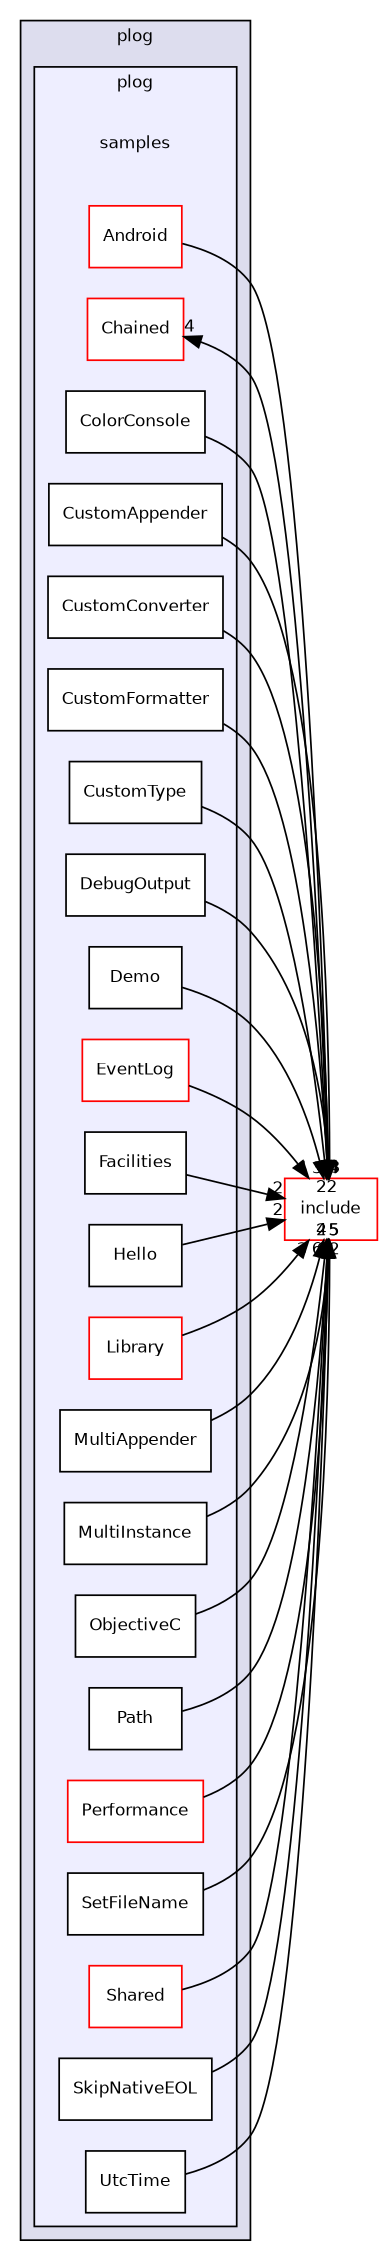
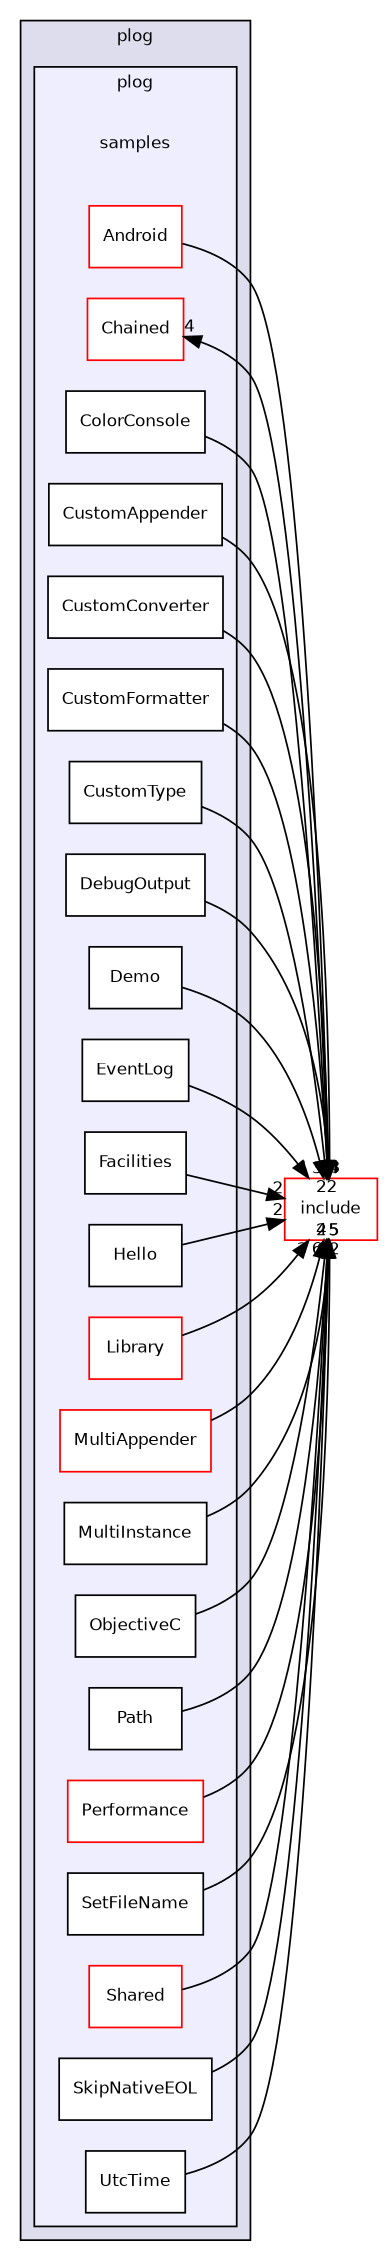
  digraph {
    compound=true
    rankdir=LR
    node [fontname=Helvetica fontsize=10 shape=box color=black fillcolor=white style=filled]
    edge [headlabel=4 labeldistance=1.5 labelfontname=Helvetica labelfontsize=10]
    n1 [label=samples shape=plaintext color="" fillcolor="" style=""]
    n2 [color=red label=Android]
    n3 [color=red label=Chained]
    n4 [label=ColorConsole]
    n5 [label=CustomAppender]
    n6 [label=CustomConverter]
    n7 [label=CustomFormatter]
    n8 [label=CustomType]
    n9 [label=DebugOutput]
    n10 [label=Demo]
-   n11 [color=red label=EventLog]
+   n11 [label=EventLog]
    n12 [label=Facilities]
    n13 [label=Hello]
    n14 [color=red label=Library]
-   n15 [label=MultiAppender]
+   n15 [color=red label=MultiAppender]
    n16 [label=MultiInstance]
    n17 [label=ObjectiveC]
    n18 [label=Path]
    n19 [color=red label=Performance]
    n20 [label=SetFileName]
    n21 [color=red label=Shared]
    n22 [label=SkipNativeEOL]
    n23 [label=UtcTime]
    n24 [color=red label=include fillcolor="" style=""]
    subgraph cluster_1 {
      bgcolor="#ddddee"
      fontname=Helvetica
      fontsize=10
      label=plog
      pencolor=black
      subgraph cluster_2 {
        bgcolor="#eeeeff"
        fontname=Helvetica
        fontsize=10
        label=plog
        pencolor=black
        n1
        n2
        n3
        n4
        n5
        n6
        n7
        n8
        n9
        n10
        n11
        n12
        n13
        n14
        n15
        n16
        n17
        n18
        n19
        n20
        n21
        n22
        n23
      }
    }
    n2 -> n24
    n4 -> n24
    n5 -> n24 [headlabel=3]
    n6 -> n24
    n7 -> n24 [headlabel=2]
    n8 -> n24 [headlabel=2]
    n9 -> n24
    n10 -> n24 [headlabel=3]
    n11 -> n24
    n12 -> n24 [headlabel=2]
    n13 -> n24 [headlabel=2]
    n14 -> n24 [headlabel=3]
    n15 -> n24 [headlabel=6]
    n16 -> n24 [headlabel=2]
    n17 -> n24 [headlabel=2]
    n18 -> n24 [headlabel=2]
    n19 -> n24 [headlabel=5]
    n20 -> n24
    n21 -> n24
    n22 -> n24 [headlabel=5]
    n23 -> n24 [headlabel=6]
    n24 -> n3
  }
